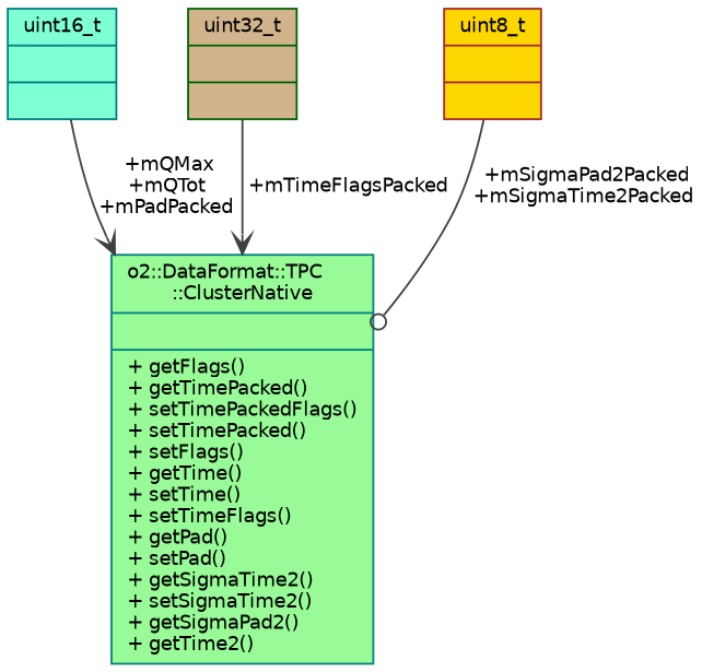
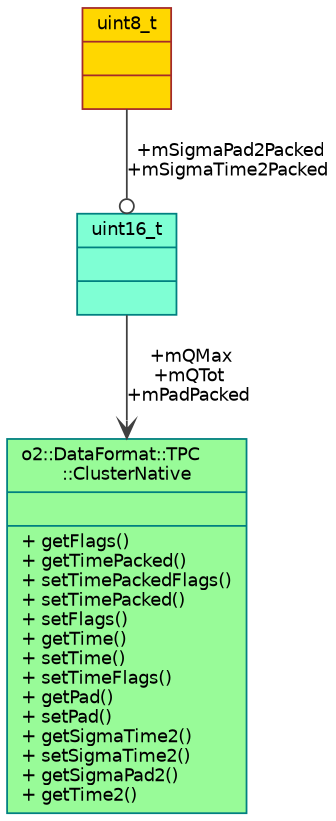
  digraph {
    node [color=teal fontname=Helvetica fontsize=10 shape=record style=filled]
    edge [arrowhead=vee color=grey25 fontname=Helvetica fontsize=10 labelfontname=Helvetica labelfontsize=10 style=solid]
    n1 [fillcolor=palegreen fontcolor=black height=0.2 label="{o2::DataFormat::TPC\l::ClusterNative\n||+ getFlags()\l+ getTimePacked()\l+ setTimePackedFlags()\l+ setTimePacked()\l+ setFlags()\l+ getTime()\l+ setTime()\l+ setTimeFlags()\l+ getPad()\l+ setPad()\l+ getSigmaTime2()\l+ setSigmaTime2()\l+ getSigmaPad2()\l+ getTime2()\l}" width=0.4]
    n2 [fillcolor=aquamarine height=0.2 label="{uint16_t\n||}" width=0.4]
-   n3 [color=darkgreen fillcolor=tan height=0.2 label="{uint32_t\n||}" width=0.4]
    n4 [color=brown fillcolor=gold height=0.2 label="{uint8_t\n||}" width=0.4]
    n2 -> n1 [label=" +mQMax\n+mQTot\n+mPadPacked"]
-   n3 -> n1 [label=" +mTimeFlagsPacked"]
-   n4 -> n1 [arrowhead=odot label=" +mSigmaPad2Packed\n+mSigmaTime2Packed"]
+   n4 -> n2 [arrowhead=odot label=" +mSigmaPad2Packed\n+mSigmaTime2Packed"]
  }
